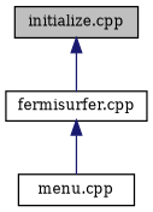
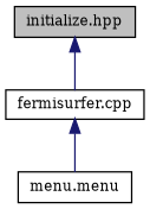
  digraph {
    fontname="DejaVu Serif"
    node [color=black fillcolor=white fontname="DejaVu Serif" fontsize=10 shape=record style=filled]
    edge [color=midnightblue dir=back fontname="DejaVu Serif" fontsize=10 labelfontname=Helvetica labelfontsize=10 style=solid]
-   n1 [fillcolor=grey75 fontcolor=black height=0.2 label="initialize.cpp" width=0.4]
+   n1 [fillcolor=grey75 fontcolor=black height=0.2 label="initialize.hpp" width=0.4]
    n2 [height=0.2 label="fermisurfer.cpp" width=0.4]
-   n3 [height=0.2 label="menu.cpp" width=0.4]
+   n3 [height=0.2 label="menu.menu" width=0.4]
    n1 -> n2
    n2 -> n3
  }
